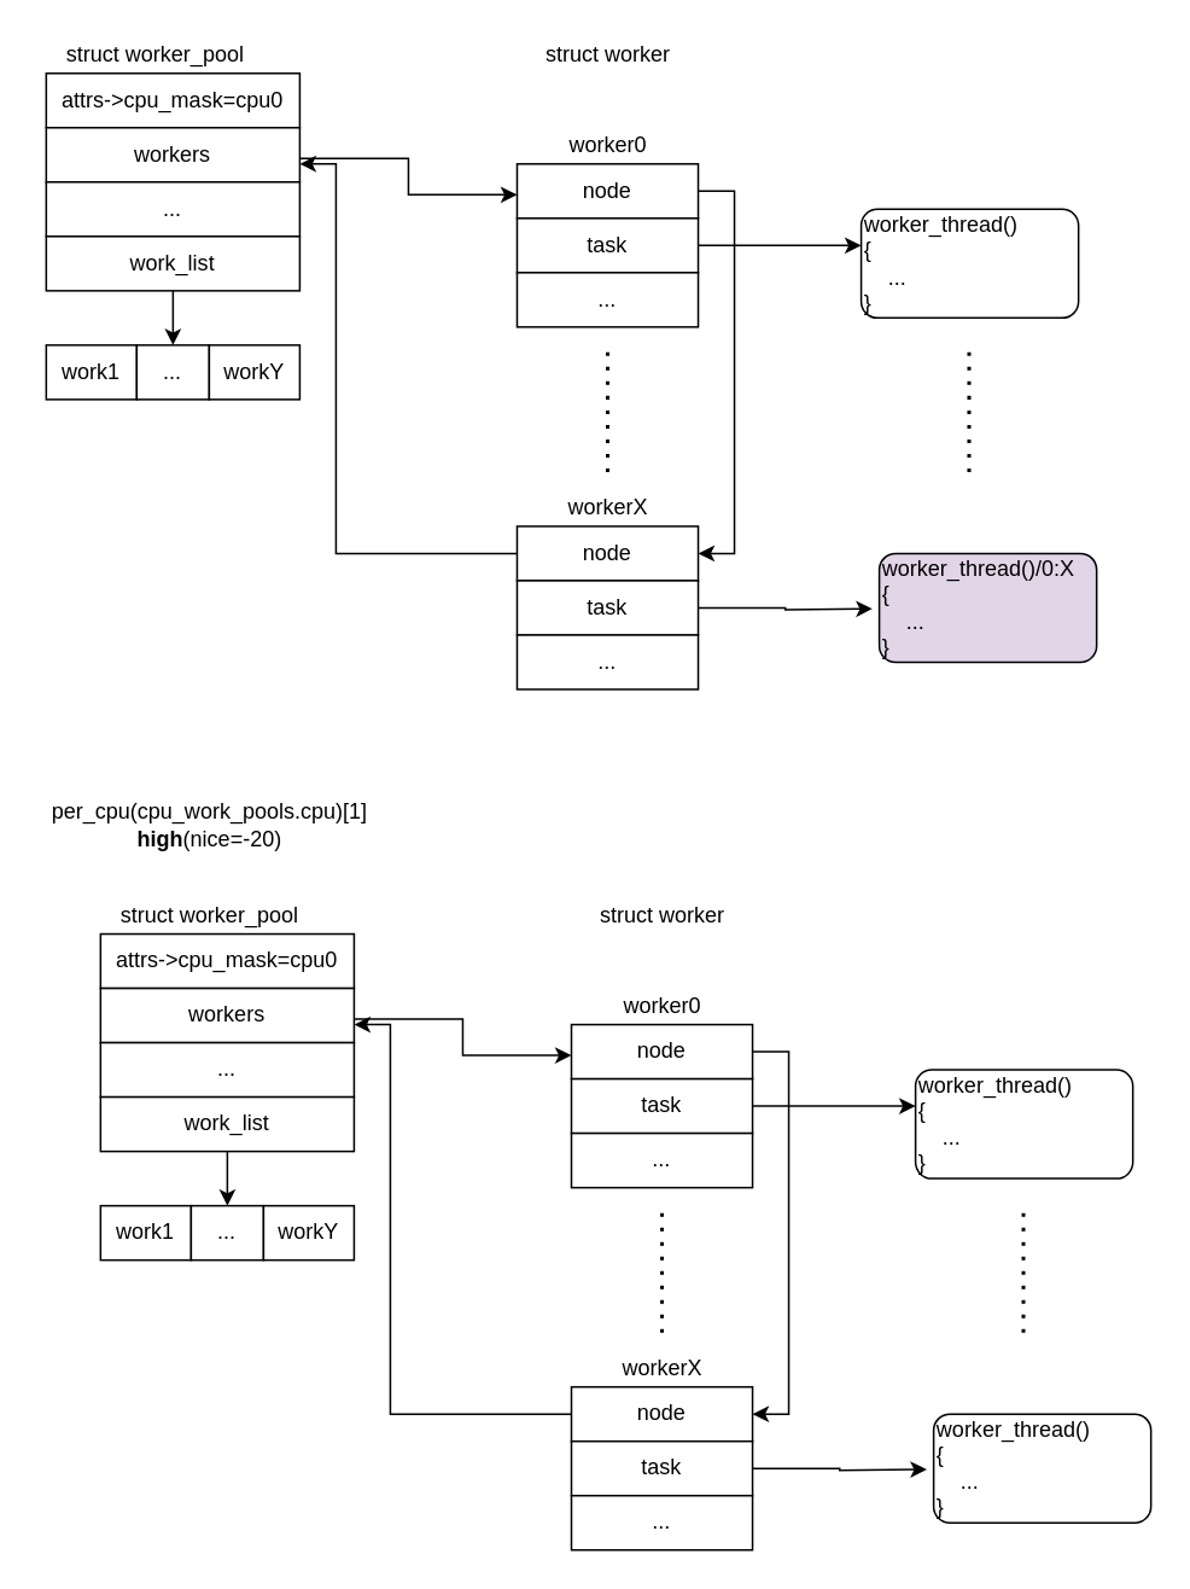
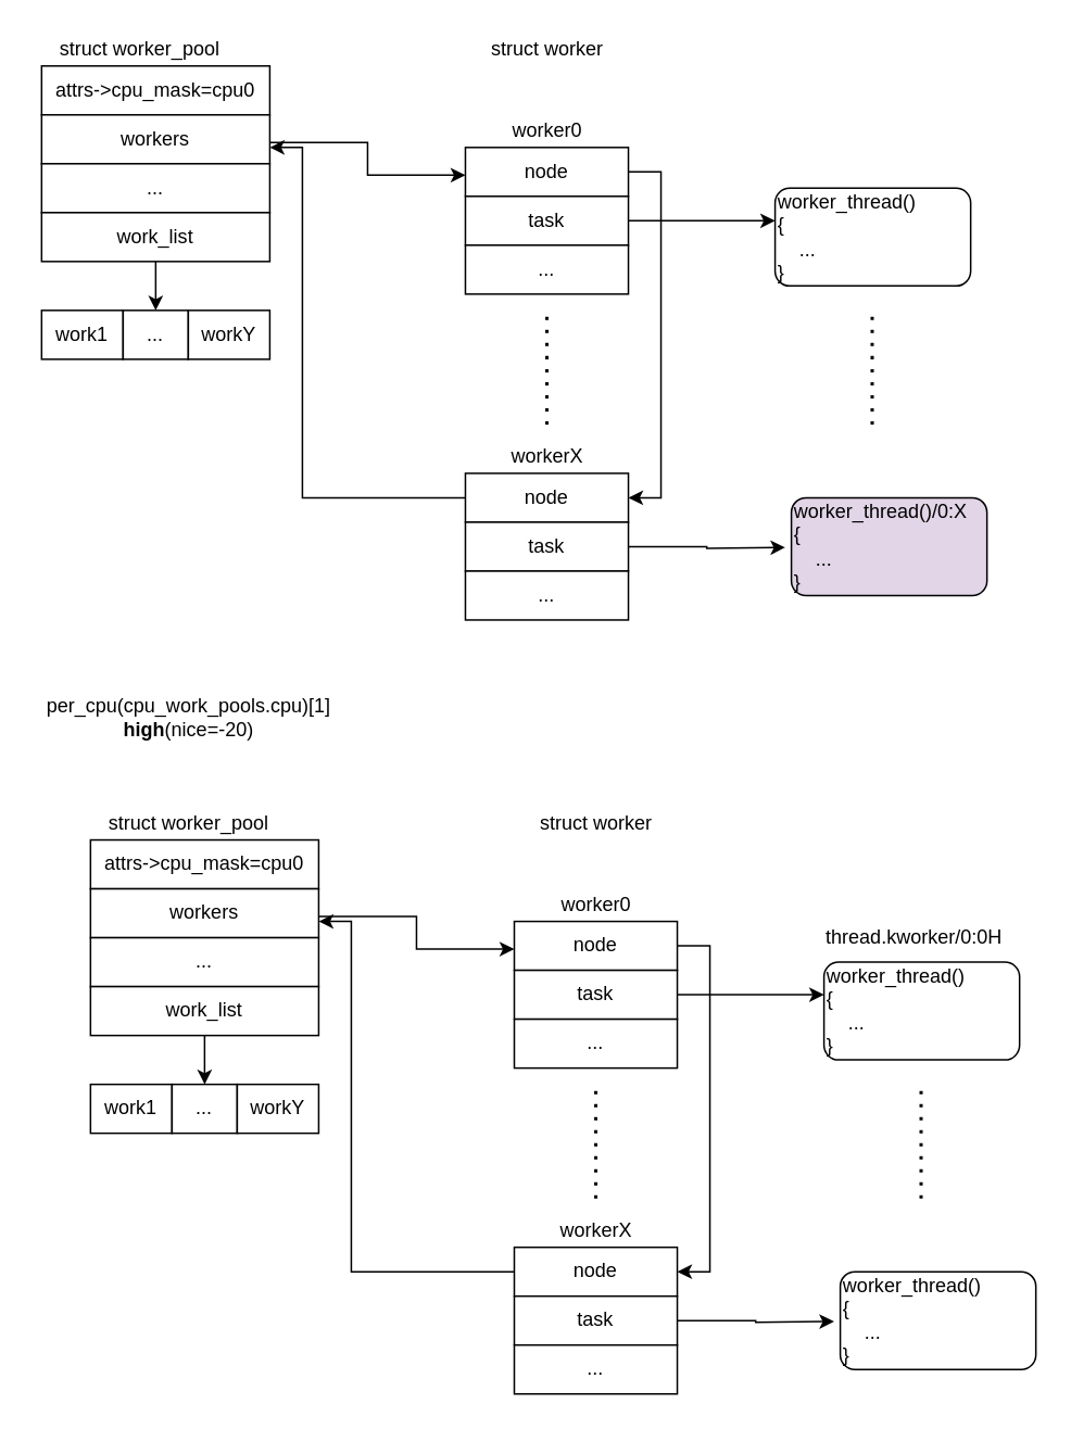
  <mxCell id="0" />
  <mxCell id="1" parent="0" />
  <mxCell id="2" value="struct worker_pool" style="text;html=1;align=center;verticalAlign=middle;resizable=0;points=[];autosize=1;strokeColor=none;fillColor=none;" vertex="1" parent="1"><mxGeometry x="30" y="20" width="110" height="20" as="geometry" /></mxCell>
  <mxCell id="3" value="attrs-&amp;gt;cpu_mask=cpu0" style="rounded=0;whiteSpace=wrap;html=1;" vertex="1" parent="1"><mxGeometry x="25" y="40" width="140" height="30" as="geometry" /></mxCell>
  <mxCell id="4" style="edgeStyle=orthogonalEdgeStyle;rounded=0;orthogonalLoop=1;jettySize=auto;html=1;entryX=0;entryY=0.5;entryDx=0;entryDy=0;" edge="1" parent="1"><mxGeometry relative="1" as="geometry"><mxPoint x="165" y="87.034" as="sourcePoint" /><mxPoint x="285" y="107" as="targetPoint" /><Array as="points"><mxPoint x="225" y="87" /><mxPoint x="225" y="107" /></Array></mxGeometry></mxCell>
  <mxCell id="5" value="workers" style="rounded=0;whiteSpace=wrap;html=1;" vertex="1" parent="1"><mxGeometry x="25" y="70" width="140" height="30" as="geometry" /></mxCell>
  <mxCell id="6" value="..." style="rounded=0;whiteSpace=wrap;html=1;" vertex="1" parent="1"><mxGeometry x="25" y="100" width="140" height="30" as="geometry" /></mxCell>
  <mxCell id="7" value="work1" style="rounded=0;whiteSpace=wrap;html=1;" vertex="1" parent="1"><mxGeometry x="25" y="190" width="50" height="30" as="geometry" /></mxCell>
  <mxCell id="8" value="..." style="rounded=0;whiteSpace=wrap;html=1;" vertex="1" parent="1"><mxGeometry x="75" y="190" width="40" height="30" as="geometry" /></mxCell>
  <mxCell id="9" value="workY" style="rounded=0;whiteSpace=wrap;html=1;" vertex="1" parent="1"><mxGeometry x="115" y="190" width="50" height="30" as="geometry" /></mxCell>
  <mxCell id="10" value="struct worker" style="text;html=1;align=center;verticalAlign=middle;resizable=0;points=[];autosize=1;strokeColor=none;fillColor=none;" vertex="1" parent="1"><mxGeometry x="295" y="20" width="80" height="20" as="geometry" /></mxCell>
  <mxCell id="11" style="edgeStyle=orthogonalEdgeStyle;rounded=0;orthogonalLoop=1;jettySize=auto;html=1;entryX=1;entryY=0.5;entryDx=0;entryDy=0;" edge="1" parent="1" source="12" target="17"><mxGeometry relative="1" as="geometry"><Array as="points"><mxPoint x="405" y="105" /><mxPoint x="405" y="305" /></Array></mxGeometry></mxCell>
  <mxCell id="12" value="node" style="rounded=0;whiteSpace=wrap;html=1;" vertex="1" parent="1"><mxGeometry x="285" y="90" width="100" height="30" as="geometry" /></mxCell>
  <mxCell id="13" value="worker0" style="text;html=1;align=center;verticalAlign=middle;resizable=0;points=[];autosize=1;strokeColor=none;fillColor=none;" vertex="1" parent="1"><mxGeometry x="305" y="70" width="60" height="20" as="geometry" /></mxCell>
  <mxCell id="14" style="edgeStyle=orthogonalEdgeStyle;rounded=0;orthogonalLoop=1;jettySize=auto;html=1;" edge="1" parent="1" source="15"><mxGeometry relative="1" as="geometry"><mxPoint x="475" y="135" as="targetPoint" /></mxGeometry></mxCell>
  <mxCell id="15" value="task" style="rounded=0;whiteSpace=wrap;html=1;" vertex="1" parent="1"><mxGeometry x="285" y="120" width="100" height="30" as="geometry" /></mxCell>
  <mxCell id="16" value="..." style="rounded=0;whiteSpace=wrap;html=1;" vertex="1" parent="1"><mxGeometry x="285" y="150" width="100" height="30" as="geometry" /></mxCell>
  <mxCell id="17" value="node" style="rounded=0;whiteSpace=wrap;html=1;" vertex="1" parent="1"><mxGeometry x="285" y="290" width="100" height="30" as="geometry" /></mxCell>
  <mxCell id="18" value="workerX" style="text;html=1;align=center;verticalAlign=middle;resizable=0;points=[];autosize=1;strokeColor=none;fillColor=none;" vertex="1" parent="1"><mxGeometry x="305" y="270" width="60" height="20" as="geometry" /></mxCell>
  <mxCell id="19" style="edgeStyle=orthogonalEdgeStyle;rounded=0;orthogonalLoop=1;jettySize=auto;html=1;exitX=0;exitY=0.5;exitDx=0;exitDy=0;" edge="1" parent="1" source="17"><mxGeometry relative="1" as="geometry"><mxPoint x="165" y="90" as="targetPoint" /><Array as="points"><mxPoint x="185" y="305" /><mxPoint x="185" y="90" /></Array></mxGeometry></mxCell>
  <mxCell id="20" style="edgeStyle=orthogonalEdgeStyle;rounded=0;orthogonalLoop=1;jettySize=auto;html=1;entryX=0.012;entryY=0.425;entryDx=0;entryDy=0;entryPerimeter=0;" edge="1" parent="1" source="21"><mxGeometry relative="1" as="geometry"><mxPoint x="481.2" y="335.5" as="targetPoint" /></mxGeometry></mxCell>
  <mxCell id="21" value="task" style="rounded=0;whiteSpace=wrap;html=1;" vertex="1" parent="1"><mxGeometry x="285" y="320" width="100" height="30" as="geometry" /></mxCell>
  <mxCell id="22" value="..." style="rounded=0;whiteSpace=wrap;html=1;" vertex="1" parent="1"><mxGeometry x="285" y="350" width="100" height="30" as="geometry" /></mxCell>
  <mxCell id="23" value="" style="endArrow=none;dashed=1;html=1;dashPattern=1 3;strokeWidth=2;rounded=0;" edge="1" parent="1"><mxGeometry width="50" height="50" relative="1" as="geometry"><mxPoint x="335" y="260" as="sourcePoint" /><mxPoint x="335" y="190" as="targetPoint" /></mxGeometry></mxCell>
  <mxCell id="24" value="&lt;span style=&quot;&quot;&gt;worker_thread()&lt;/span&gt;&lt;br style=&quot;&quot;&gt;&lt;span style=&quot;&quot;&gt;{&lt;/span&gt;&lt;br style=&quot;&quot;&gt;&lt;span style=&quot;&quot;&gt;&amp;nbsp; &amp;nbsp; ...&lt;/span&gt;&lt;br style=&quot;&quot;&gt;&lt;div style=&quot;&quot;&gt;&lt;span style=&quot;background-color: initial;&quot;&gt;}&lt;/span&gt;&lt;/div&gt;" style="rounded=1;whiteSpace=wrap;html=1;align=left;" vertex="1" parent="1"><mxGeometry x="475" y="115" width="120" height="60" as="geometry" /></mxCell>
  <mxCell id="25" value="&lt;span style=&quot;&quot;&gt;worker_thread()&lt;/span&gt;&lt;span style=&quot;text-align: center;&quot;&gt;/0:X&lt;/span&gt;&lt;br style=&quot;&quot;&gt;&lt;span style=&quot;&quot;&gt;{&lt;/span&gt;&lt;br style=&quot;&quot;&gt;&lt;span style=&quot;&quot;&gt;&amp;nbsp; &amp;nbsp; ...&lt;/span&gt;&lt;br style=&quot;&quot;&gt;&lt;div style=&quot;&quot;&gt;&lt;span style=&quot;background-color: initial;&quot;&gt;}&lt;/span&gt;&lt;/div&gt;" style="rounded=1;whiteSpace=wrap;html=1;align=left;fillColor=#e1d5e7;" vertex="1" parent="1"><mxGeometry x="485" y="305" width="120" height="60" as="geometry" /></mxCell>
  <mxCell id="26" value="" style="endArrow=none;dashed=1;html=1;dashPattern=1 3;strokeWidth=2;rounded=0;" edge="1" parent="1"><mxGeometry width="50" height="50" relative="1" as="geometry"><mxPoint x="534.58" y="260" as="sourcePoint" /><mxPoint x="534.58" y="190" as="targetPoint" /></mxGeometry></mxCell>
  <mxCell id="27" style="edgeStyle=orthogonalEdgeStyle;rounded=0;orthogonalLoop=1;jettySize=auto;html=1;entryX=0.5;entryY=0;entryDx=0;entryDy=0;" edge="1" parent="1" source="28" target="8"><mxGeometry relative="1" as="geometry" /></mxCell>
  <mxCell id="28" value="work_list" style="rounded=0;whiteSpace=wrap;html=1;" vertex="1" parent="1"><mxGeometry x="25" y="130" width="140" height="30" as="geometry" /></mxCell>
- <mxCell id="29" value="per_cpu(cpu_work_pools.cpu)[1]&lt;br&gt;&lt;b&gt;high&lt;/b&gt;(nice=-20)" style="text;html=1;align=center;verticalAlign=middle;resizable=0;points=[];autosize=1;strokeColor=none;fillColor=none;" vertex="1" parent="1"><mxGeometry x="20" y="440" width="190" height="30" as="geometry" /></mxCell>
+ <mxCell id="29" value="per_cpu(cpu_work_pools.cpu)[1]&lt;br&gt;&lt;b&gt;high&lt;/b&gt;(nice=-20)" style="text;html=1;align=center;verticalAlign=middle;resizable=0;points=[];autosize=1;strokeColor=none;fillColor=none;" vertex="1" parent="1"><mxGeometry x="20" y="425" width="190" height="30" as="geometry" /></mxCell>
  <mxCell id="30" value="struct worker_pool" style="text;html=1;align=center;verticalAlign=middle;resizable=0;points=[];autosize=1;strokeColor=none;fillColor=none;" vertex="1" parent="1"><mxGeometry x="60" y="495" width="110" height="20" as="geometry" /></mxCell>
  <mxCell id="31" value="attrs-&amp;gt;cpu_mask=cpu0" style="rounded=0;whiteSpace=wrap;html=1;" vertex="1" parent="1"><mxGeometry x="55" y="515" width="140" height="30" as="geometry" /></mxCell>
  <mxCell id="32" style="edgeStyle=orthogonalEdgeStyle;rounded=0;orthogonalLoop=1;jettySize=auto;html=1;entryX=0;entryY=0.5;entryDx=0;entryDy=0;" edge="1" parent="1"><mxGeometry relative="1" as="geometry"><mxPoint x="195" y="562.034" as="sourcePoint" /><mxPoint x="315" y="582" as="targetPoint" /><Array as="points"><mxPoint x="255" y="562" /><mxPoint x="255" y="582" /></Array></mxGeometry></mxCell>
  <mxCell id="33" value="workers" style="rounded=0;whiteSpace=wrap;html=1;" vertex="1" parent="1"><mxGeometry x="55" y="545" width="140" height="30" as="geometry" /></mxCell>
  <mxCell id="34" value="..." style="rounded=0;whiteSpace=wrap;html=1;" vertex="1" parent="1"><mxGeometry x="55" y="575" width="140" height="30" as="geometry" /></mxCell>
  <mxCell id="35" value="work1" style="rounded=0;whiteSpace=wrap;html=1;" vertex="1" parent="1"><mxGeometry x="55" y="665" width="50" height="30" as="geometry" /></mxCell>
  <mxCell id="36" value="..." style="rounded=0;whiteSpace=wrap;html=1;" vertex="1" parent="1"><mxGeometry x="105" y="665" width="40" height="30" as="geometry" /></mxCell>
  <mxCell id="37" value="workY" style="rounded=0;whiteSpace=wrap;html=1;" vertex="1" parent="1"><mxGeometry x="145" y="665" width="50" height="30" as="geometry" /></mxCell>
  <mxCell id="38" value="struct worker" style="text;html=1;align=center;verticalAlign=middle;resizable=0;points=[];autosize=1;strokeColor=none;fillColor=none;" vertex="1" parent="1"><mxGeometry x="325" y="495" width="80" height="20" as="geometry" /></mxCell>
  <mxCell id="39" style="edgeStyle=orthogonalEdgeStyle;rounded=0;orthogonalLoop=1;jettySize=auto;html=1;entryX=1;entryY=0.5;entryDx=0;entryDy=0;" edge="1" parent="1" source="40" target="45"><mxGeometry relative="1" as="geometry"><Array as="points"><mxPoint x="435" y="580" /><mxPoint x="435" y="780" /></Array></mxGeometry></mxCell>
  <mxCell id="40" value="node" style="rounded=0;whiteSpace=wrap;html=1;" vertex="1" parent="1"><mxGeometry x="315" y="565" width="100" height="30" as="geometry" /></mxCell>
  <mxCell id="41" value="worker0" style="text;html=1;align=center;verticalAlign=middle;resizable=0;points=[];autosize=1;strokeColor=none;fillColor=none;" vertex="1" parent="1"><mxGeometry x="335" y="545" width="60" height="20" as="geometry" /></mxCell>
  <mxCell id="42" style="edgeStyle=orthogonalEdgeStyle;rounded=0;orthogonalLoop=1;jettySize=auto;html=1;" edge="1" parent="1" source="43"><mxGeometry relative="1" as="geometry"><mxPoint x="505" y="610" as="targetPoint" /></mxGeometry></mxCell>
  <mxCell id="43" value="task" style="rounded=0;whiteSpace=wrap;html=1;" vertex="1" parent="1"><mxGeometry x="315" y="595" width="100" height="30" as="geometry" /></mxCell>
  <mxCell id="44" value="..." style="rounded=0;whiteSpace=wrap;html=1;" vertex="1" parent="1"><mxGeometry x="315" y="625" width="100" height="30" as="geometry" /></mxCell>
  <mxCell id="45" value="node" style="rounded=0;whiteSpace=wrap;html=1;" vertex="1" parent="1"><mxGeometry x="315" y="765" width="100" height="30" as="geometry" /></mxCell>
  <mxCell id="46" value="workerX" style="text;html=1;align=center;verticalAlign=middle;resizable=0;points=[];autosize=1;strokeColor=none;fillColor=none;" vertex="1" parent="1"><mxGeometry x="335" y="745" width="60" height="20" as="geometry" /></mxCell>
  <mxCell id="47" style="edgeStyle=orthogonalEdgeStyle;rounded=0;orthogonalLoop=1;jettySize=auto;html=1;exitX=0;exitY=0.5;exitDx=0;exitDy=0;" edge="1" parent="1" source="45"><mxGeometry relative="1" as="geometry"><mxPoint x="195" y="565" as="targetPoint" /><Array as="points"><mxPoint x="215" y="780" /><mxPoint x="215" y="565" /></Array></mxGeometry></mxCell>
  <mxCell id="48" style="edgeStyle=orthogonalEdgeStyle;rounded=0;orthogonalLoop=1;jettySize=auto;html=1;entryX=0.012;entryY=0.425;entryDx=0;entryDy=0;entryPerimeter=0;" edge="1" parent="1" source="49"><mxGeometry relative="1" as="geometry"><mxPoint x="511.2" y="810.5" as="targetPoint" /></mxGeometry></mxCell>
  <mxCell id="49" value="task" style="rounded=0;whiteSpace=wrap;html=1;" vertex="1" parent="1"><mxGeometry x="315" y="795" width="100" height="30" as="geometry" /></mxCell>
  <mxCell id="50" value="..." style="rounded=0;whiteSpace=wrap;html=1;" vertex="1" parent="1"><mxGeometry x="315" y="825" width="100" height="30" as="geometry" /></mxCell>
  <mxCell id="51" value="" style="endArrow=none;dashed=1;html=1;dashPattern=1 3;strokeWidth=2;rounded=0;" edge="1" parent="1"><mxGeometry width="50" height="50" relative="1" as="geometry"><mxPoint x="365" y="735" as="sourcePoint" /><mxPoint x="365" y="665" as="targetPoint" /></mxGeometry></mxCell>
+ <mxCell id="52" value="thread.kworker/0:0H" style="text;html=1;align=center;verticalAlign=middle;resizable=0;points=[];autosize=1;strokeColor=none;fillColor=none;" vertex="1" parent="1"><mxGeometry x="500" y="565" width="120" height="20" as="geometry" /></mxCell>
  <mxCell id="53" value="&lt;span style=&quot;&quot;&gt;worker_thread()&lt;/span&gt;&lt;br style=&quot;&quot;&gt;&lt;span style=&quot;&quot;&gt;{&lt;/span&gt;&lt;br style=&quot;&quot;&gt;&lt;span style=&quot;&quot;&gt;&amp;nbsp; &amp;nbsp; ...&lt;/span&gt;&lt;br style=&quot;&quot;&gt;&lt;div style=&quot;&quot;&gt;&lt;span style=&quot;background-color: initial;&quot;&gt;}&lt;/span&gt;&lt;/div&gt;" style="rounded=1;whiteSpace=wrap;html=1;align=left;" vertex="1" parent="1"><mxGeometry x="505" y="590" width="120" height="60" as="geometry" /></mxCell>
  <mxCell id="54" value="&lt;span style=&quot;&quot;&gt;worker_thread()&lt;/span&gt;&lt;br style=&quot;&quot;&gt;&lt;span style=&quot;&quot;&gt;{&lt;/span&gt;&lt;br style=&quot;&quot;&gt;&lt;span style=&quot;&quot;&gt;&amp;nbsp; &amp;nbsp; ...&lt;/span&gt;&lt;br style=&quot;&quot;&gt;&lt;div style=&quot;&quot;&gt;&lt;span style=&quot;background-color: initial;&quot;&gt;}&lt;/span&gt;&lt;/div&gt;" style="rounded=1;whiteSpace=wrap;html=1;align=left;" vertex="1" parent="1"><mxGeometry x="515" y="780" width="120" height="60" as="geometry" /></mxCell>
  <mxCell id="55" value="" style="endArrow=none;dashed=1;html=1;dashPattern=1 3;strokeWidth=2;rounded=0;" edge="1" parent="1"><mxGeometry width="50" height="50" relative="1" as="geometry"><mxPoint x="564.58" y="735" as="sourcePoint" /><mxPoint x="564.58" y="665" as="targetPoint" /></mxGeometry></mxCell>
  <mxCell id="56" style="edgeStyle=orthogonalEdgeStyle;rounded=0;orthogonalLoop=1;jettySize=auto;html=1;entryX=0.5;entryY=0;entryDx=0;entryDy=0;" edge="1" parent="1" source="57" target="36"><mxGeometry relative="1" as="geometry" /></mxCell>
  <mxCell id="57" value="work_list" style="rounded=0;whiteSpace=wrap;html=1;" vertex="1" parent="1"><mxGeometry x="55" y="605" width="140" height="30" as="geometry" /></mxCell>
